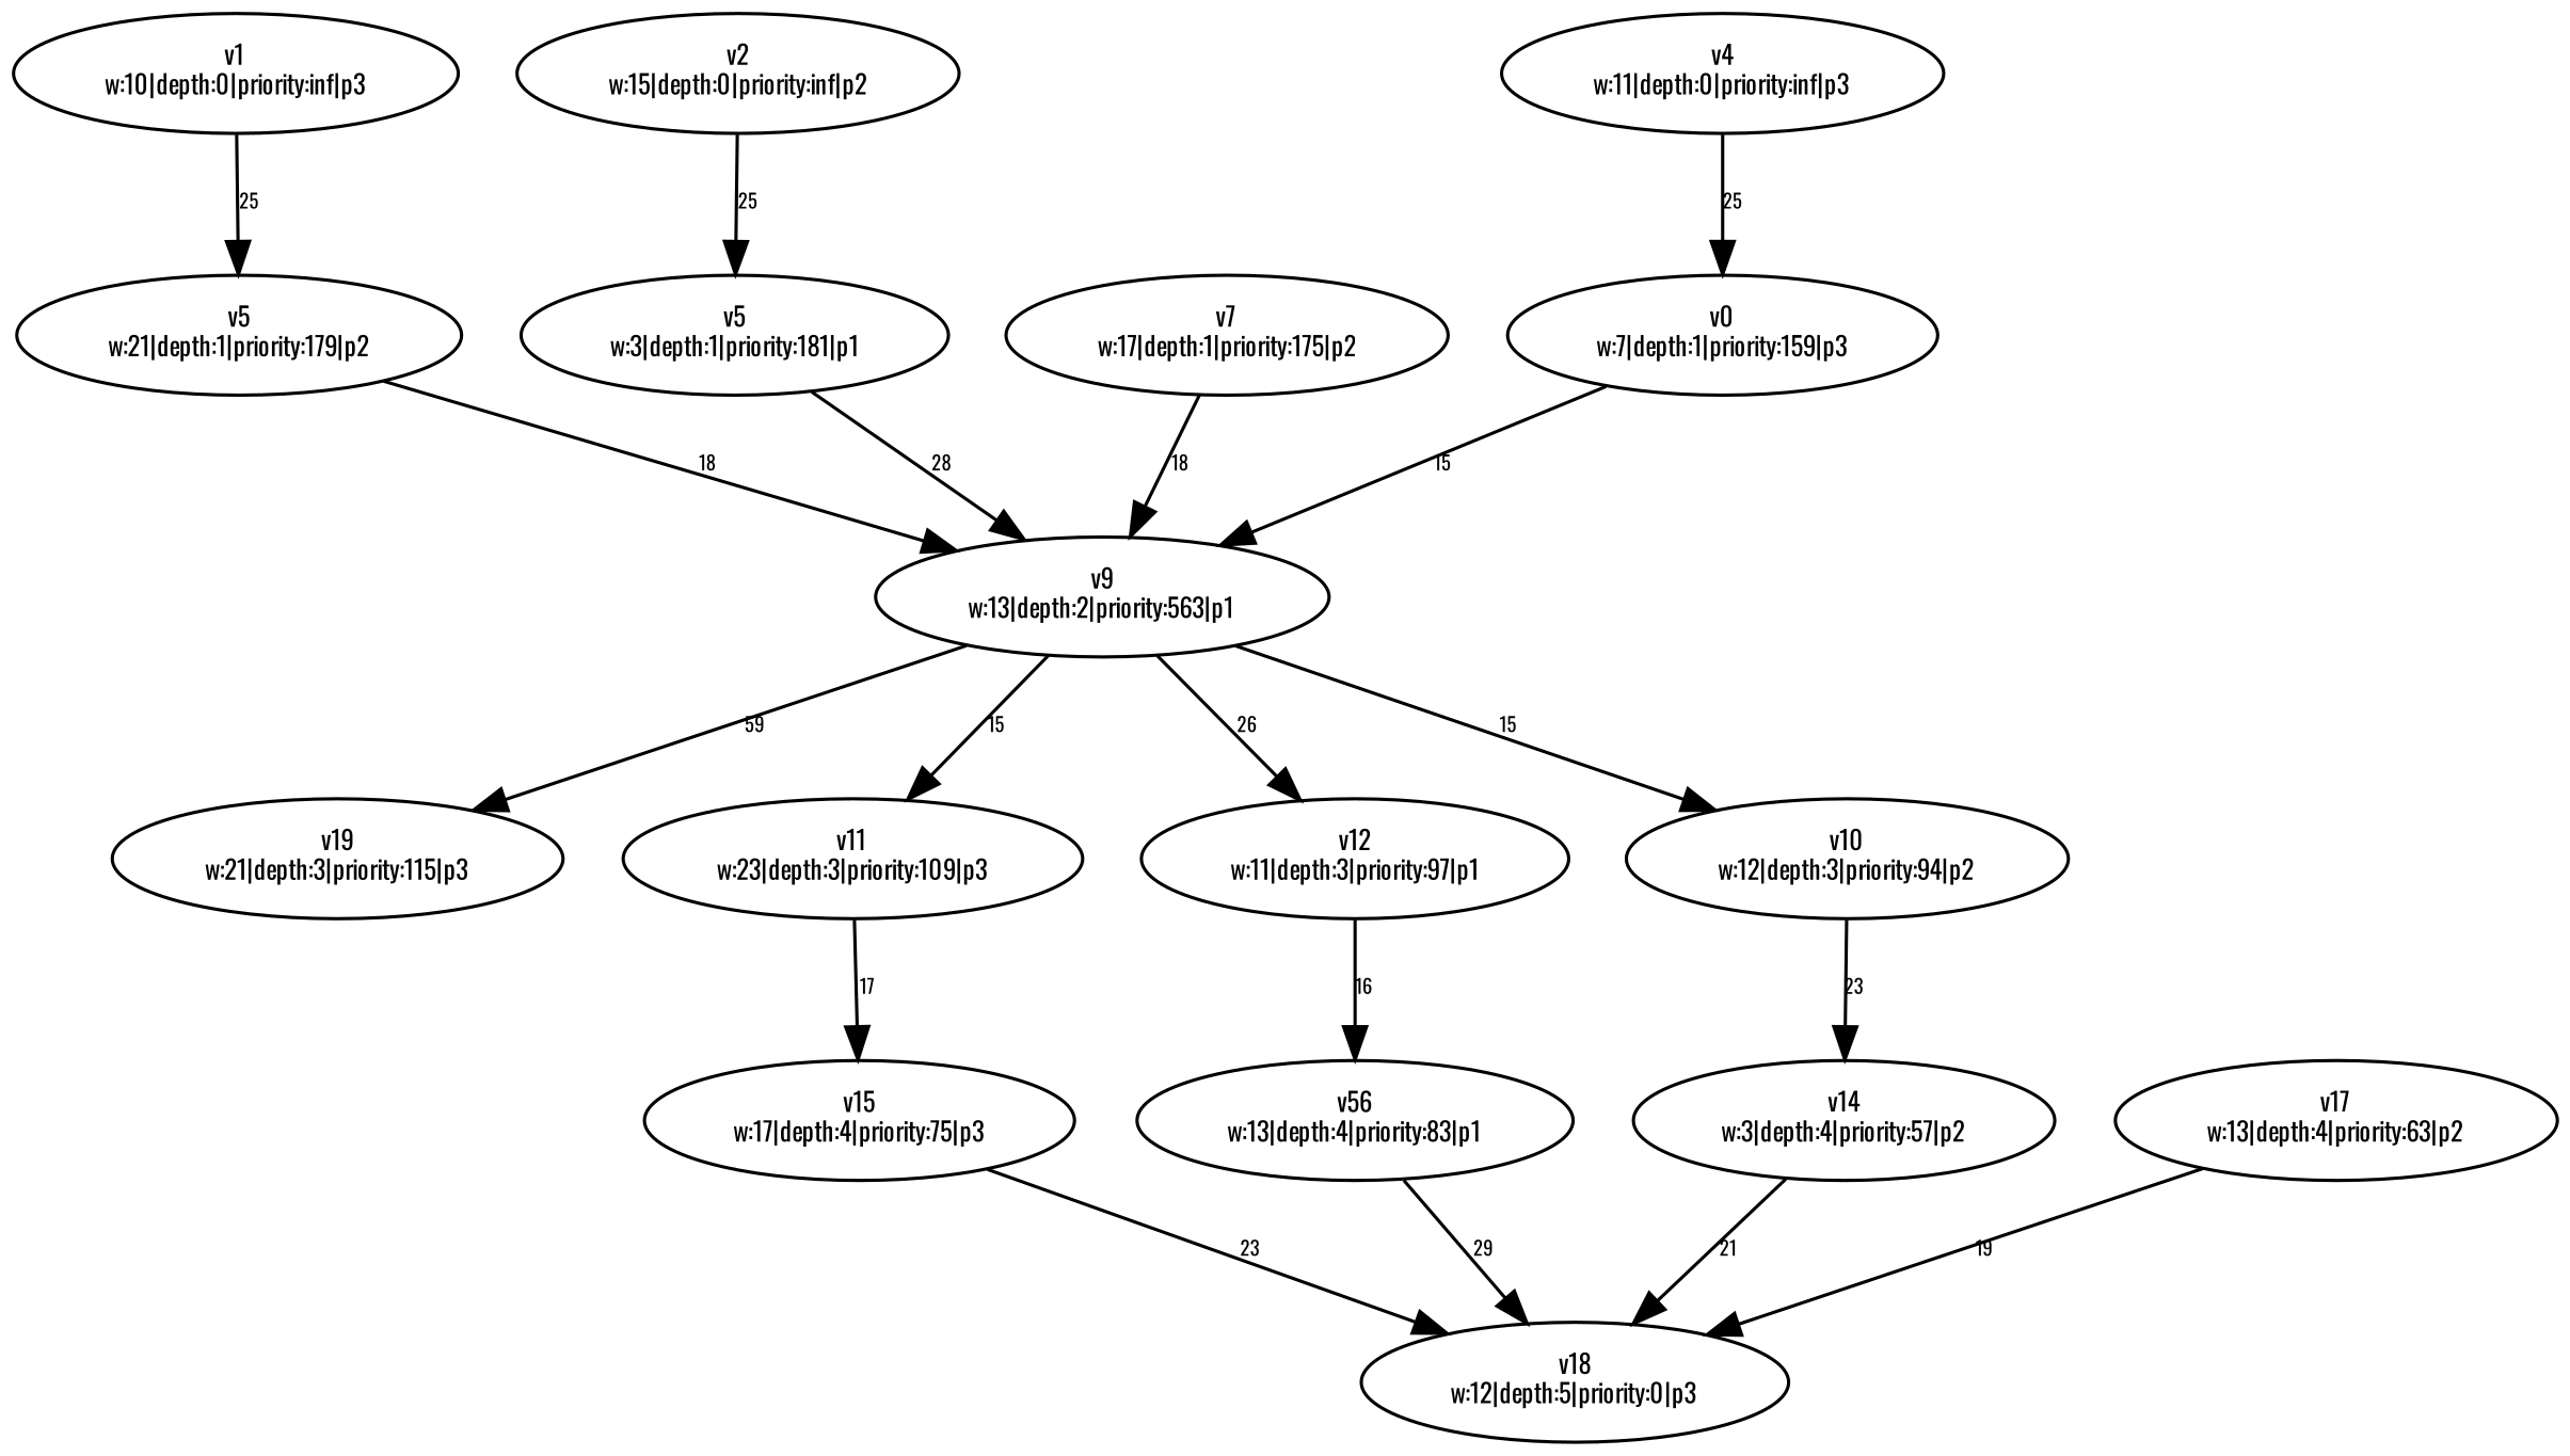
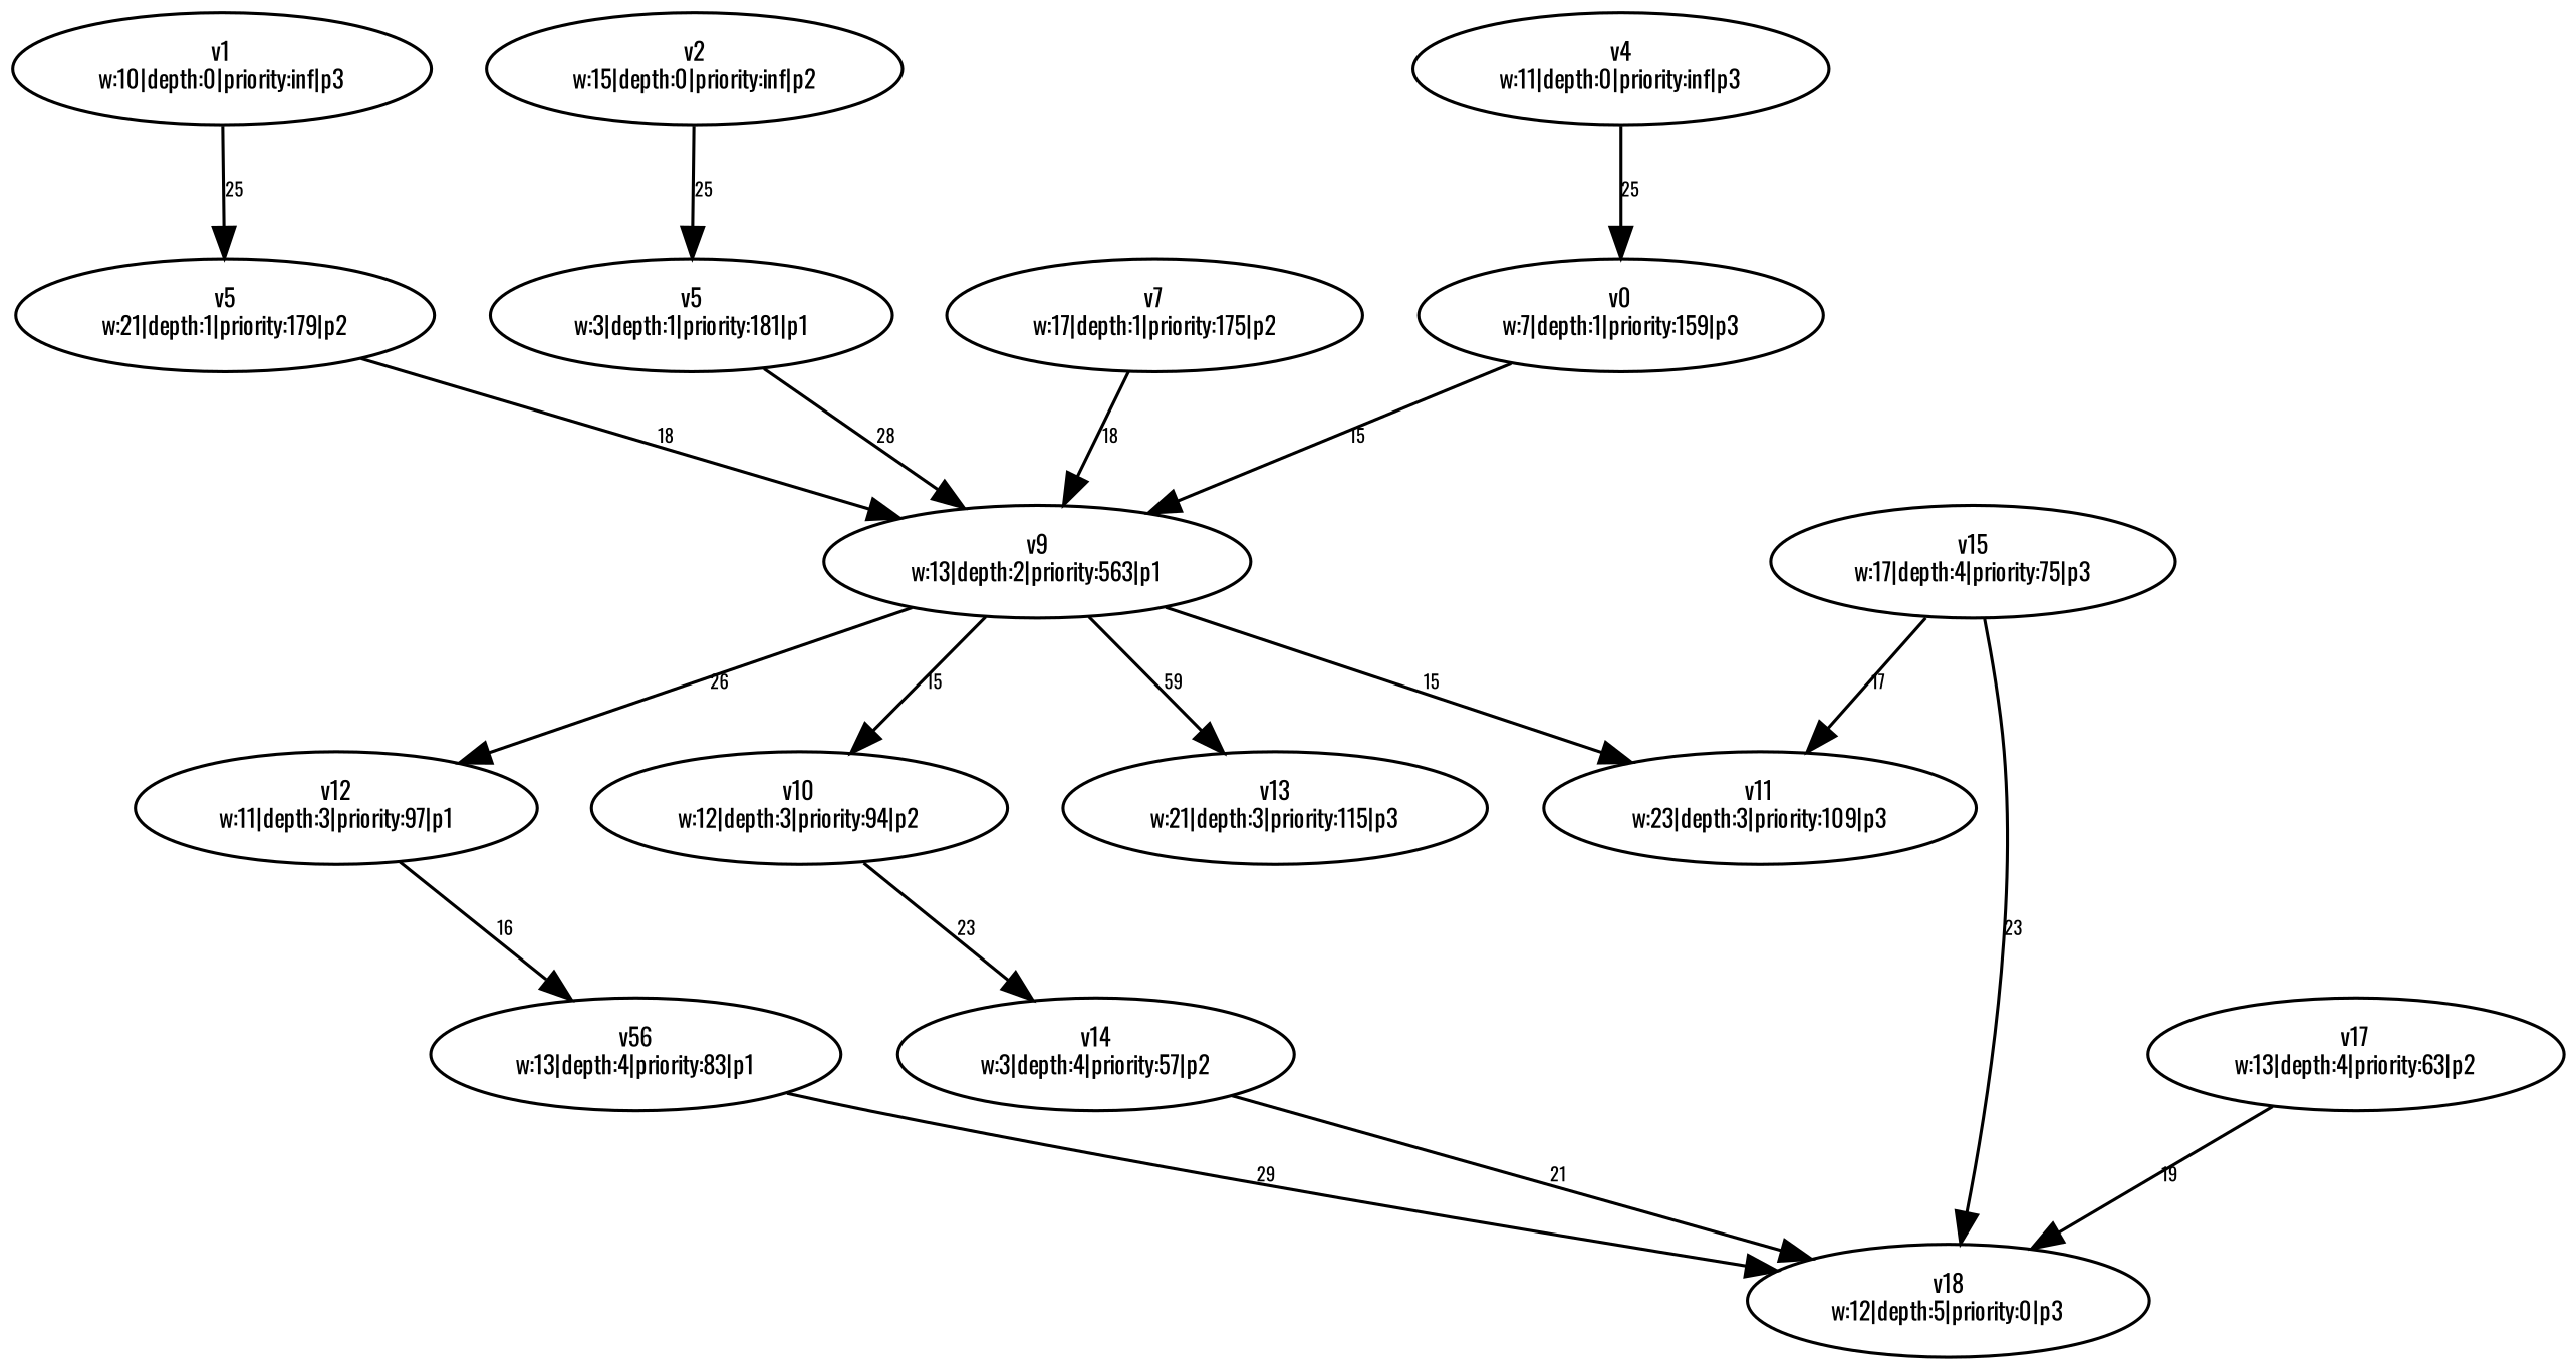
  digraph {
    fontname=Oswald
    node [fontname=Oswald fontsize=8.0]
    edge [constraint=true fontname=Oswald fontsize=6.0]
    n1 [label="v1\nw:10|depth:0|priority:inf|p3"]
    n2 [label="v5\nw:21|depth:1|priority:179|p2"]
    n3 [label="v9\nw:13|depth:2|priority:563|p1"]
    n4 [label="v2\nw:15|depth:0|priority:inf|p2"]
    n5 [label="v5\nw:3|depth:1|priority:181|p1"]
    n6 [label="v7\nw:17|depth:1|priority:175|p2"]
    n7 [label="v4\nw:11|depth:0|priority:inf|p3"]
    n8 [label="v0\nw:7|depth:1|priority:159|p3"]
-   n9 [label="v19\nw:21|depth:3|priority:115|p3"]
+   n9 [label="v13\nw:21|depth:3|priority:115|p3"]
    n10 [label="v11\nw:23|depth:3|priority:109|p3"]
    n11 [label="v12\nw:11|depth:3|priority:97|p1"]
    n12 [label="v10\nw:12|depth:3|priority:94|p2"]
    n13 [label="v15\nw:17|depth:4|priority:75|p3"]
    n14 [label="v56\nw:13|depth:4|priority:83|p1"]
    n15 [label="v14\nw:3|depth:4|priority:57|p2"]
    n16 [label="v17\nw:13|depth:4|priority:63|p2"]
    n17 [label="v18\nw:12|depth:5|priority:0|p3"]
    n1 -> n2 [label=25]
    n2 -> n3 [label=18]
    n3 -> n9 [label=59]
    n3 -> n10 [label=15]
    n3 -> n11 [label=26]
    n3 -> n12 [label=15]
    n4 -> n5 [label=25]
    n5 -> n3 [label=28]
    n6 -> n3 [label=18]
    n7 -> n8 [label=25]
    n8 -> n3 [label=15]
-   n10 -> n13 [label=17]
+   n13 -> n10 [label=17]
    n11 -> n14 [label=16]
    n12 -> n15 [label=23]
    n13 -> n17 [label=23]
    n14 -> n17 [label=29]
    n15 -> n17 [label=21]
    n16 -> n17 [label=19]
  }
